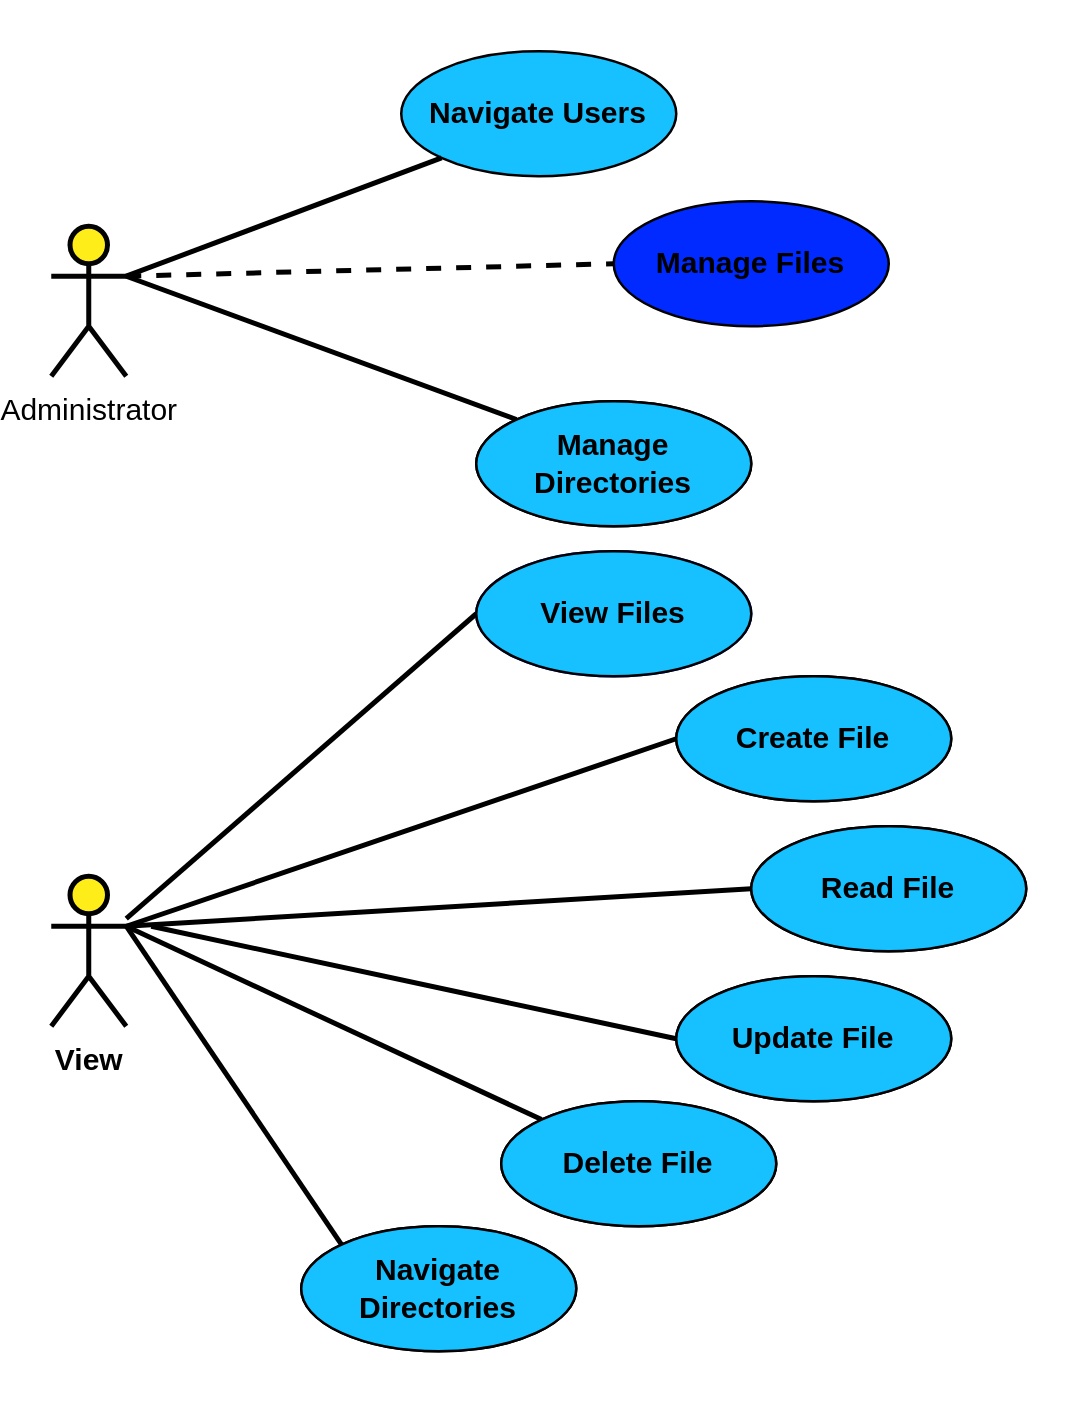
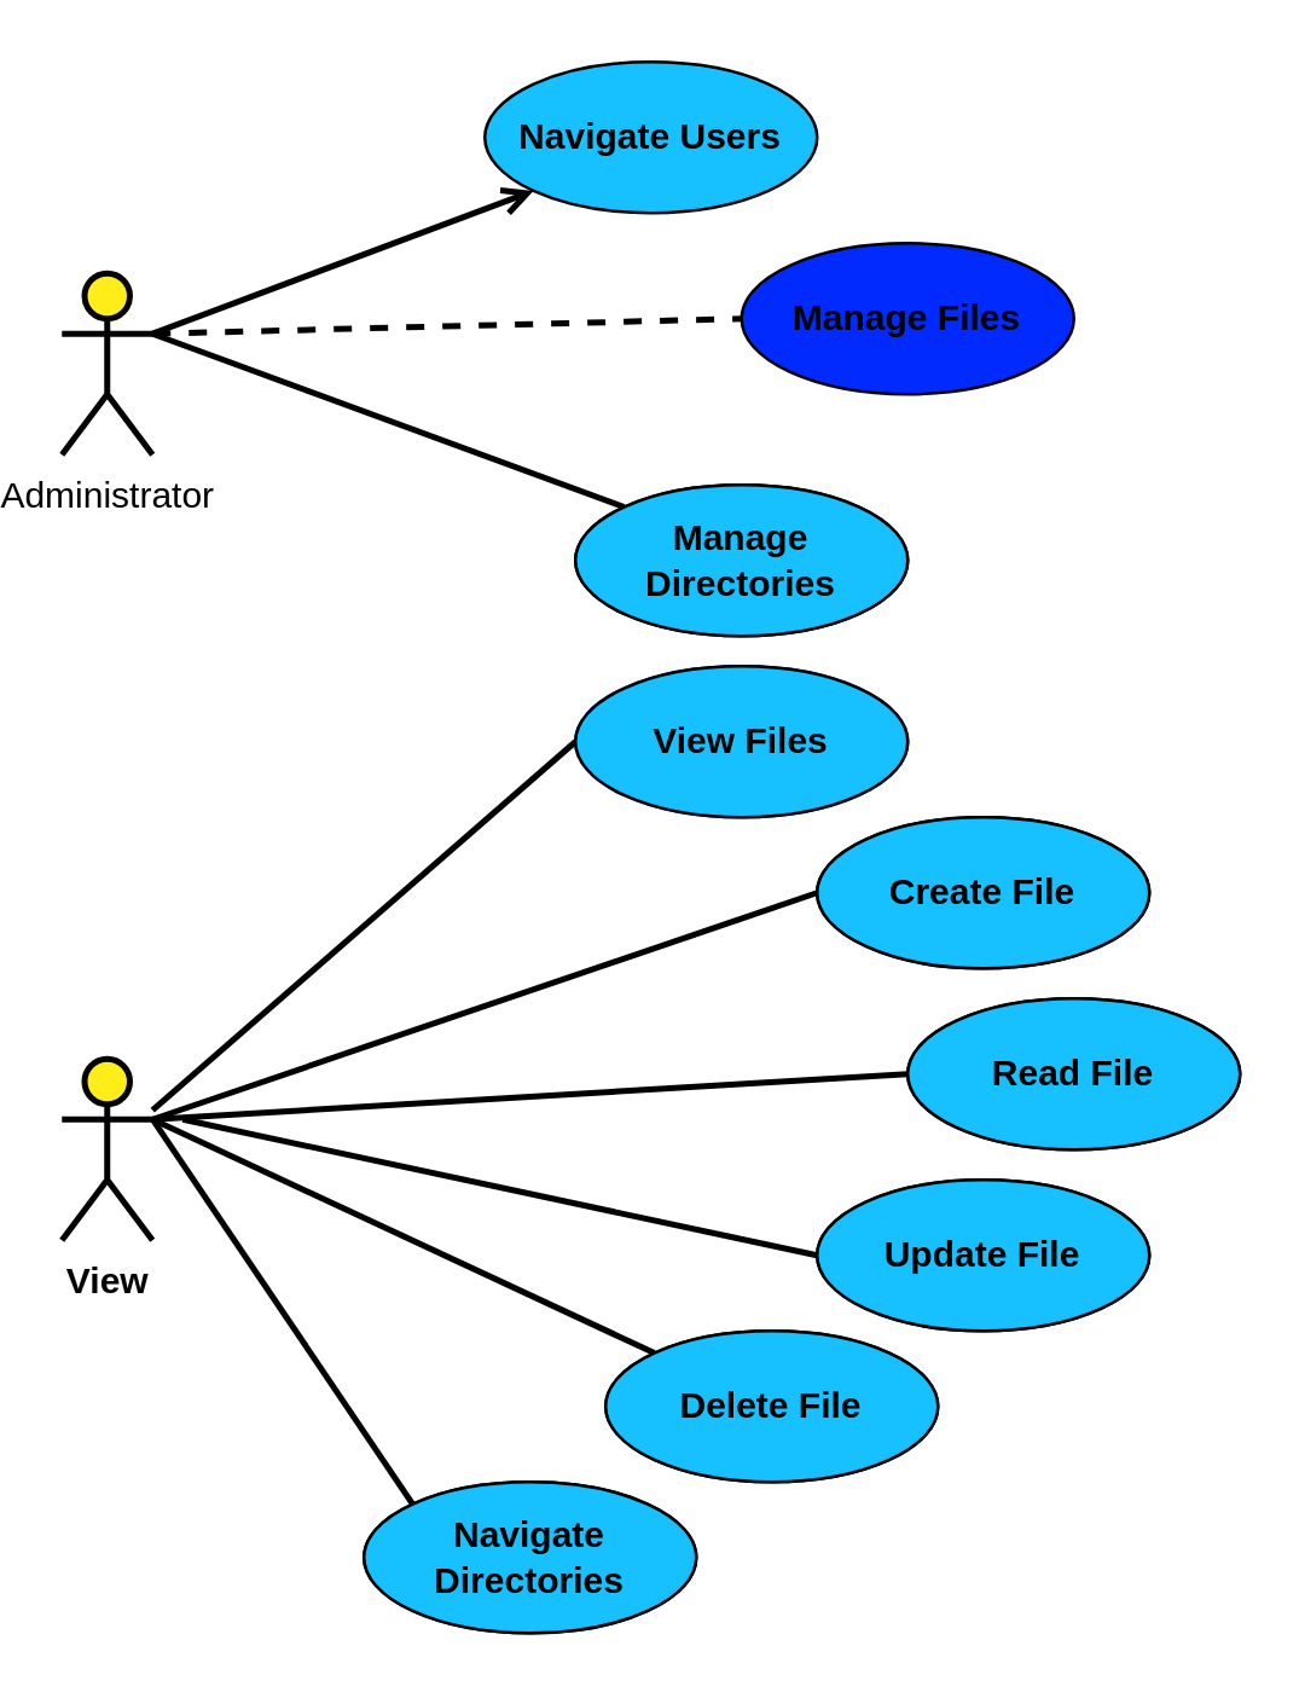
  <mxCell id="0" />
  <mxCell id="1" parent="0" />
  <mxCell id="2" value="&lt;font color=&quot;#000000&quot;&gt;Administrator&lt;/font&gt;" style="shape=umlActor;html=1;verticalLabelPosition=bottom;verticalAlign=top;align=center;strokeColor=#030303;fillColor=#FFED1A;strokeWidth=2;" parent="1" vertex="1"><mxGeometry x="20" y="90" width="30" height="60" as="geometry" /></mxCell>
  <mxCell id="3" value="&lt;b&gt;&lt;font color=&quot;#000000&quot;&gt;View&lt;/font&gt;&lt;/b&gt;" style="shape=umlActor;html=1;verticalLabelPosition=bottom;verticalAlign=top;align=center;strokeColor=#000000;fillColor=#FFED1A;strokeWidth=2;" parent="1" vertex="1"><mxGeometry x="20" y="350" width="30" height="60" as="geometry" /></mxCell>
  <mxCell id="4" value="Navigate Users" style="ellipse;whiteSpace=wrap;html=1;fillColor=#17C1FF;strokeColor=#000000;fontColor=#000000;fontStyle=1" parent="1" vertex="1"><mxGeometry x="160" y="20" width="110" height="50" as="geometry" /></mxCell>
  <mxCell id="5" value="Manage Files" style="ellipse;whiteSpace=wrap;html=1;fillColor=#002aff;fontStyle=1;fontColor=#000000;strokeColor=#000000;" parent="1" vertex="1"><mxGeometry x="245" y="80" width="110" height="50" as="geometry" /></mxCell>
  <mxCell id="6" value="Manage Directories" style="ellipse;whiteSpace=wrap;html=1;fillColor=#002AFF;fontStyle=1" parent="1" vertex="1"><mxGeometry x="190" y="160" width="110" height="50" as="geometry" /></mxCell>
  <mxCell id="7" value="View Files" style="ellipse;whiteSpace=wrap;html=1;strokeColor=#002AFF;fontStyle=1" parent="1" vertex="1"><mxGeometry x="190" y="220" width="110" height="50" as="geometry" /></mxCell>
  <mxCell id="8" value="Create File" style="ellipse;whiteSpace=wrap;html=1;fontStyle=1" parent="1" vertex="1"><mxGeometry x="270" y="270" width="110" height="50" as="geometry" /></mxCell>
  <mxCell id="9" value="Read File" style="ellipse;whiteSpace=wrap;html=1;fontStyle=1" parent="1" vertex="1"><mxGeometry x="300" y="330" width="110" height="50" as="geometry" /></mxCell>
  <mxCell id="10" value="Update File" style="ellipse;whiteSpace=wrap;html=1;" parent="1" vertex="1"><mxGeometry x="270" y="390" width="110" height="50" as="geometry" /></mxCell>
  <mxCell id="11" value="Navigate Directories" style="ellipse;whiteSpace=wrap;html=1;" parent="1" vertex="1"><mxGeometry x="120" y="490" width="110" height="50" as="geometry" /></mxCell>
  <mxCell id="12" value="Delete File" style="ellipse;whiteSpace=wrap;html=1;" parent="1" vertex="1"><mxGeometry x="200" y="440" width="110" height="50" as="geometry" /></mxCell>
  <mxCell id="13" value="" style="edgeStyle=none;html=1;endArrow=none;verticalAlign=bottom;entryX=0;entryY=0.5;entryDx=0;entryDy=0;strokeColor=#000000;strokeWidth=2;" parent="1" target="10" edge="1"><mxGeometry width="160" relative="1" as="geometry"><mxPoint x="60" y="370" as="sourcePoint" /><mxPoint x="380" y="270" as="targetPoint" /></mxGeometry></mxCell>
- <mxCell id="14" value="" style="edgeStyle=none;html=1;endArrow=none;verticalAlign=bottom;entryX=0;entryY=1;entryDx=0;entryDy=0;exitX=1;exitY=0.333;exitDx=0;exitDy=0;exitPerimeter=0;strokeColor=#000000;strokeWidth=2;" parent="1" source="2" target="4" edge="1"><mxGeometry width="160" relative="1" as="geometry"><mxPoint x="70" y="100" as="sourcePoint" /><mxPoint x="220" y="120" as="targetPoint" /></mxGeometry></mxCell>
+ <mxCell id="14" value="" style="edgeStyle=none;html=1;endArrow=open;verticalAlign=bottom;entryX=0;entryY=1;entryDx=0;entryDy=0;exitX=1;exitY=0.333;exitDx=0;exitDy=0;exitPerimeter=0;strokeColor=#000000;strokeWidth=2;" parent="1" source="2" target="4" edge="1"><mxGeometry width="160" relative="1" as="geometry"><mxPoint x="70" y="100" as="sourcePoint" /><mxPoint x="220" y="120" as="targetPoint" /></mxGeometry></mxCell>
  <mxCell id="15" value="" style="edgeStyle=none;html=1;endArrow=none;verticalAlign=bottom;entryX=0;entryY=0.5;entryDx=0;entryDy=0;exitX=1;exitY=0.333;exitDx=0;exitDy=0;exitPerimeter=0;strokeColor=#000000;strokeWidth=2;dashed=1;" parent="1" source="2" target="5" edge="1"><mxGeometry width="160" relative="1" as="geometry"><mxPoint x="80" y="120" as="sourcePoint" /><mxPoint x="240" y="120" as="targetPoint" /></mxGeometry></mxCell>
  <mxCell id="16" value="" style="edgeStyle=none;html=1;endArrow=none;verticalAlign=bottom;entryX=0;entryY=0;entryDx=0;entryDy=0;strokeColor=#000000;strokeWidth=2;" parent="1" target="6" edge="1"><mxGeometry width="160" relative="1" as="geometry"><mxPoint x="50" y="110" as="sourcePoint" /><mxPoint x="210" y="120" as="targetPoint" /></mxGeometry></mxCell>
  <mxCell id="17" value="" style="edgeStyle=none;html=1;endArrow=none;verticalAlign=bottom;entryX=0;entryY=0.5;entryDx=0;entryDy=0;strokeColor=#000000;strokeWidth=2;" parent="1" source="3" target="7" edge="1"><mxGeometry width="160" relative="1" as="geometry"><mxPoint x="90" y="290" as="sourcePoint" /><mxPoint x="210" y="290" as="targetPoint" /></mxGeometry></mxCell>
  <mxCell id="18" value="" style="edgeStyle=none;html=1;endArrow=none;verticalAlign=bottom;entryX=0;entryY=0.5;entryDx=0;entryDy=0;strokeColor=#000000;strokeWidth=2;" parent="1" target="8" edge="1"><mxGeometry width="160" relative="1" as="geometry"><mxPoint x="50" y="370" as="sourcePoint" /><mxPoint x="250" y="380" as="targetPoint" /></mxGeometry></mxCell>
  <mxCell id="19" value="" style="edgeStyle=none;html=1;endArrow=none;verticalAlign=bottom;entryX=0;entryY=0.5;entryDx=0;entryDy=0;exitX=1;exitY=0.333;exitDx=0;exitDy=0;exitPerimeter=0;strokeColor=#000000;strokeWidth=2;" parent="1" source="3" target="9" edge="1"><mxGeometry width="160" relative="1" as="geometry"><mxPoint x="90" y="380" as="sourcePoint" /><mxPoint x="250" y="380" as="targetPoint" /></mxGeometry></mxCell>
  <mxCell id="20" value="" style="edgeStyle=none;html=1;endArrow=none;verticalAlign=bottom;entryX=0;entryY=0;entryDx=0;entryDy=0;strokeColor=#000000;strokeWidth=2;" parent="1" target="12" edge="1"><mxGeometry width="160" relative="1" as="geometry"><mxPoint x="50" y="370" as="sourcePoint" /><mxPoint x="210" y="430" as="targetPoint" /></mxGeometry></mxCell>
  <mxCell id="21" value="" style="edgeStyle=none;html=1;endArrow=none;verticalAlign=bottom;entryX=0;entryY=0;entryDx=0;entryDy=0;exitX=1;exitY=0.333;exitDx=0;exitDy=0;exitPerimeter=0;strokeColor=#000000;strokeWidth=2;" parent="1" source="3" target="11" edge="1"><mxGeometry width="160" relative="1" as="geometry"><mxPoint x="-30" y="460" as="sourcePoint" /><mxPoint x="130" y="460" as="targetPoint" /></mxGeometry></mxCell>
  <mxCell id="22" value="Update File" style="ellipse;whiteSpace=wrap;html=1;fontStyle=1;fontColor=#000000;fillColor=#17C1FF;strokeColor=#000000;" vertex="1" parent="1"><mxGeometry x="270" y="390" width="110" height="50" as="geometry" /></mxCell>
  <mxCell id="23" value="Delete File" style="ellipse;whiteSpace=wrap;html=1;fontStyle=1;fontColor=#000000;fillColor=#17C1FF;strokeColor=#000000;" vertex="1" parent="1"><mxGeometry x="200" y="440" width="110" height="50" as="geometry" /></mxCell>
  <mxCell id="24" value="Navigate Directories" style="ellipse;whiteSpace=wrap;html=1;fontStyle=1;fontColor=#000000;fillColor=#17C1FF;strokeColor=#000000;" vertex="1" parent="1"><mxGeometry x="120" y="490" width="110" height="50" as="geometry" /></mxCell>
  <mxCell id="25" value="Read File" style="ellipse;whiteSpace=wrap;html=1;fontStyle=1;fontColor=#000000;fillColor=#17C1FF;strokeColor=#000000;" vertex="1" parent="1"><mxGeometry x="300" y="330" width="110" height="50" as="geometry" /></mxCell>
  <mxCell id="26" value="Create File" style="ellipse;whiteSpace=wrap;html=1;fontStyle=1;fontColor=#000000;fillColor=#17C1FF;strokeColor=#000000;" vertex="1" parent="1"><mxGeometry x="270" y="270" width="110" height="50" as="geometry" /></mxCell>
  <mxCell id="27" value="View Files" style="ellipse;whiteSpace=wrap;html=1;strokeColor=#000000;fontStyle=1;fontColor=#000000;fillColor=#17C1FF;" vertex="1" parent="1"><mxGeometry x="190" y="220" width="110" height="50" as="geometry" /></mxCell>
  <mxCell id="28" value="Manage Directories" style="ellipse;whiteSpace=wrap;html=1;fillColor=#17C1FF;fontStyle=1;fontColor=#000000;strokeColor=#000000;" vertex="1" parent="1"><mxGeometry x="190" y="160" width="110" height="50" as="geometry" /></mxCell>
